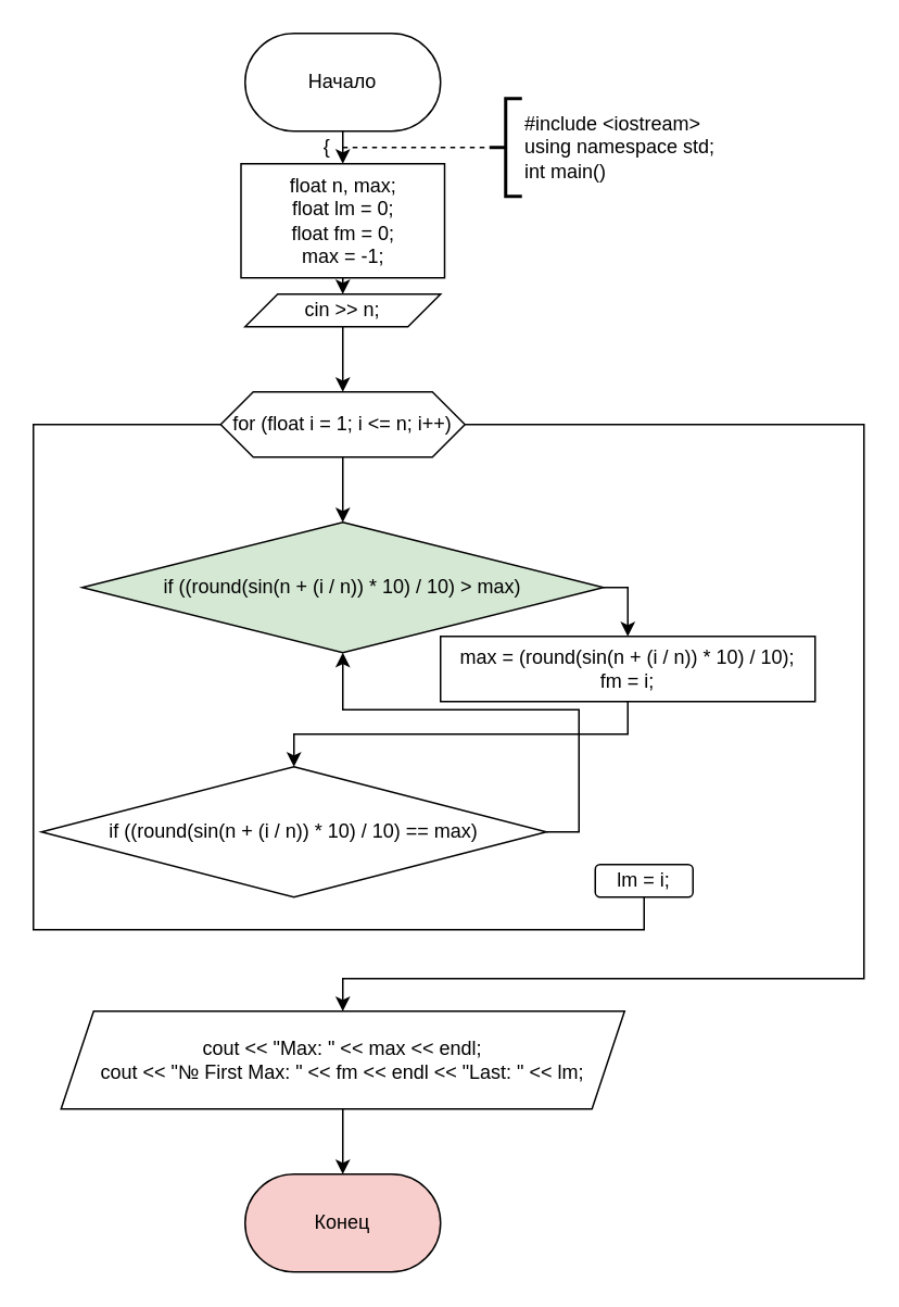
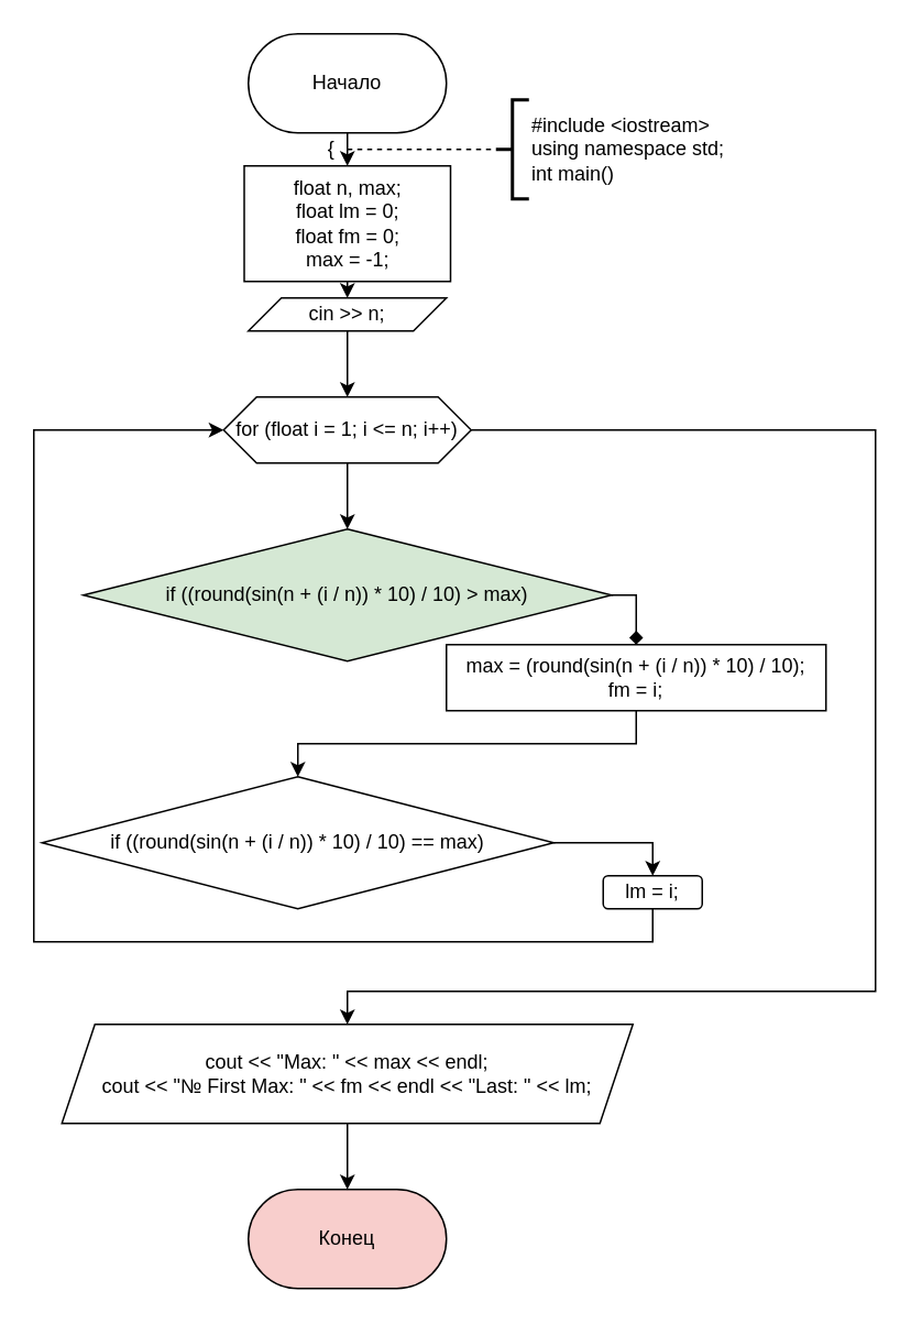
  <mxCell id="0" />
  <mxCell id="1" parent="0" />
  <mxCell id="2" style="edgeStyle=orthogonalEdgeStyle;rounded=0;orthogonalLoop=1;jettySize=auto;html=1;exitX=0.5;exitY=1;exitDx=0;exitDy=0;entryX=0.5;entryY=0;entryDx=0;entryDy=0;" edge="1" parent="1" source="3" target="6"><mxGeometry relative="1" as="geometry" /></mxCell>
  <mxCell id="3" value="Начало" style="rounded=1;whiteSpace=wrap;html=1;arcSize=50;" vertex="1" parent="1"><mxGeometry x="150" y="20" width="120" height="60" as="geometry" /></mxCell>
  <mxCell id="4" value="Конец" style="rounded=1;whiteSpace=wrap;html=1;arcSize=50;fillColor=#f8cecc;" vertex="1" parent="1"><mxGeometry x="150" y="720" width="120" height="60" as="geometry" /></mxCell>
  <mxCell id="5" style="edgeStyle=orthogonalEdgeStyle;rounded=0;orthogonalLoop=1;jettySize=auto;html=1;exitX=0.5;exitY=1;exitDx=0;exitDy=0;entryX=0.5;entryY=0;entryDx=0;entryDy=0;" edge="1" parent="1" source="6" target="20"><mxGeometry relative="1" as="geometry" /></mxCell>
  <mxCell id="6" value="&lt;div&gt;float n, max;&lt;/div&gt;&lt;div&gt;&lt;span&gt;&#09;&lt;/span&gt;float lm = 0;&lt;/div&gt;&lt;div&gt;&lt;span&gt;&#09;&lt;/span&gt;float fm = 0;&lt;/div&gt;&lt;div&gt;max = -1;&lt;br&gt;&lt;/div&gt;" style="rounded=0;whiteSpace=wrap;html=1;" vertex="1" parent="1"><mxGeometry x="147.5" y="100" width="125" height="70" as="geometry" /></mxCell>
  <mxCell id="7" value="" style="endArrow=none;dashed=1;html=1;rounded=0;" edge="1" parent="1"><mxGeometry width="50" height="50" relative="1" as="geometry"><mxPoint x="210" y="90" as="sourcePoint" /><mxPoint x="300" y="90" as="targetPoint" /></mxGeometry></mxCell>
  <mxCell id="8" value="&lt;div&gt;#include &amp;lt;iostream&amp;gt;&lt;/div&gt;&lt;div&gt;using namespace std;&lt;/div&gt;&lt;div&gt;int main()&lt;/div&gt;" style="strokeWidth=2;html=1;shape=mxgraph.flowchart.annotation_2;align=left;labelPosition=right;pointerEvents=1;" vertex="1" parent="1"><mxGeometry x="300" y="60" width="20" height="60" as="geometry" /></mxCell>
  <mxCell id="9" value="{" style="text;html=1;align=center;verticalAlign=middle;resizable=0;points=[];autosize=1;strokeColor=none;fillColor=none;" vertex="1" parent="1"><mxGeometry x="190" y="80" width="20" height="20" as="geometry" /></mxCell>
  <mxCell id="10" style="edgeStyle=orthogonalEdgeStyle;rounded=0;orthogonalLoop=1;jettySize=auto;html=1;exitX=0.5;exitY=1;exitDx=0;exitDy=0;entryX=0.5;entryY=0;entryDx=0;entryDy=0;" edge="1" parent="1" source="12" target="14"><mxGeometry relative="1" as="geometry" /></mxCell>
  <mxCell id="11" style="edgeStyle=orthogonalEdgeStyle;rounded=0;orthogonalLoop=1;jettySize=auto;html=1;exitX=1;exitY=0.5;exitDx=0;exitDy=0;entryX=0.5;entryY=0;entryDx=0;entryDy=0;" edge="1" parent="1" source="12" target="18"><mxGeometry relative="1" as="geometry"><Array as="points"><mxPoint x="530" y="260" /><mxPoint x="530" y="600" /><mxPoint x="210" y="600" /></Array></mxGeometry></mxCell>
  <mxCell id="12" value="for (float i = 1; i &amp;lt;= n; i++)" style="shape=hexagon;perimeter=hexagonPerimeter2;whiteSpace=wrap;html=1;fixedSize=1;" vertex="1" parent="1"><mxGeometry x="135" y="240" width="150" height="40" as="geometry" /></mxCell>
- <mxCell id="13" style="edgeStyle=orthogonalEdgeStyle;rounded=0;orthogonalLoop=1;jettySize=auto;html=1;exitX=1;exitY=0.5;exitDx=0;exitDy=0;entryX=0.5;entryY=0;entryDx=0;entryDy=0;" edge="1" parent="1" source="14" target="24"><mxGeometry relative="1" as="geometry"><Array as="points"><mxPoint x="385" y="360" /></Array></mxGeometry></mxCell>
+ <mxCell id="13" style="edgeStyle=orthogonalEdgeStyle;rounded=0;orthogonalLoop=1;jettySize=auto;html=1;exitX=1;exitY=0.5;exitDx=0;exitDy=0;entryX=0.5;entryY=0;entryDx=0;entryDy=0;endArrow=diamond;" edge="1" parent="1" source="14" target="24"><mxGeometry relative="1" as="geometry"><Array as="points"><mxPoint x="385" y="360" /></Array></mxGeometry></mxCell>
  <mxCell id="14" value="if ((round(sin(n + (i / n)) * 10) / 10) &amp;gt; max)" style="rhombus;whiteSpace=wrap;html=1;fillColor=#d5e8d4;" vertex="1" parent="1"><mxGeometry x="50" y="320" width="320" height="80" as="geometry" /></mxCell>
- <mxCell id="15" style="edgeStyle=orthogonalEdgeStyle;rounded=0;orthogonalLoop=1;jettySize=auto;html=1;exitX=1;exitY=0.5;exitDx=0;exitDy=0;" edge="1" parent="1" source="16" target="14"><mxGeometry relative="1" as="geometry" /></mxCell>
+ <mxCell id="15" style="edgeStyle=orthogonalEdgeStyle;rounded=0;orthogonalLoop=1;jettySize=auto;html=1;exitX=1;exitY=0.5;exitDx=0;exitDy=0;entryX=0.5;entryY=0;entryDx=0;entryDy=0;" edge="1" parent="1" source="16" target="22"><mxGeometry relative="1" as="geometry" /></mxCell>
  <mxCell id="16" value="if ((round(sin(n + (i / n)) * 10) / 10) == max)" style="rhombus;whiteSpace=wrap;html=1;" vertex="1" parent="1"><mxGeometry x="25" y="470" width="310" height="80" as="geometry" /></mxCell>
  <mxCell id="17" style="edgeStyle=orthogonalEdgeStyle;rounded=0;orthogonalLoop=1;jettySize=auto;html=1;exitX=0.5;exitY=1;exitDx=0;exitDy=0;entryX=0.5;entryY=0;entryDx=0;entryDy=0;" edge="1" parent="1" source="18" target="4"><mxGeometry relative="1" as="geometry" /></mxCell>
  <mxCell id="18" value="&lt;div&gt;cout &amp;lt;&amp;lt; &quot;Max: &quot; &amp;lt;&amp;lt; max &amp;lt;&amp;lt; endl;&lt;/div&gt;&lt;div&gt;&lt;span&gt;&#09;&lt;/span&gt;cout &amp;lt;&amp;lt; &quot;№ First Max: &quot; &amp;lt;&amp;lt; fm &amp;lt;&amp;lt; endl &amp;lt;&amp;lt; &quot;Last: &quot; &amp;lt;&amp;lt; lm;&lt;/div&gt;" style="shape=parallelogram;perimeter=parallelogramPerimeter;whiteSpace=wrap;html=1;fixedSize=1;" vertex="1" parent="1"><mxGeometry x="37" y="620" width="346" height="60" as="geometry" /></mxCell>
  <mxCell id="19" style="edgeStyle=orthogonalEdgeStyle;rounded=0;orthogonalLoop=1;jettySize=auto;html=1;exitX=0.5;exitY=1;exitDx=0;exitDy=0;entryX=0.5;entryY=0;entryDx=0;entryDy=0;" edge="1" parent="1" source="20" target="12"><mxGeometry relative="1" as="geometry" /></mxCell>
  <mxCell id="20" value="cin &amp;gt;&amp;gt; n;" style="shape=parallelogram;perimeter=parallelogramPerimeter;whiteSpace=wrap;html=1;fixedSize=1;" vertex="1" parent="1"><mxGeometry x="150" y="180" width="120" height="20" as="geometry" /></mxCell>
- <mxCell id="21" style="edgeStyle=orthogonalEdgeStyle;rounded=0;orthogonalLoop=1;jettySize=auto;html=1;exitX=0.5;exitY=1;exitDx=0;exitDy=0;entryX=0;entryY=0.5;entryDx=0;entryDy=0;endArrow=none;" edge="1" parent="1" source="22" target="12"><mxGeometry relative="1" as="geometry"><Array as="points"><mxPoint x="395" y="570" /><mxPoint x="20" y="570" /><mxPoint x="20" y="260" /></Array></mxGeometry></mxCell>
+ <mxCell id="21" style="edgeStyle=orthogonalEdgeStyle;rounded=0;orthogonalLoop=1;jettySize=auto;html=1;exitX=0.5;exitY=1;exitDx=0;exitDy=0;entryX=0;entryY=0.5;entryDx=0;entryDy=0;" edge="1" parent="1" source="22" target="12"><mxGeometry relative="1" as="geometry"><Array as="points"><mxPoint x="395" y="570" /><mxPoint x="20" y="570" /><mxPoint x="20" y="260" /></Array></mxGeometry></mxCell>
  <mxCell id="22" value="lm = i;" style="whiteSpace=wrap;html=1;rounded=1;" vertex="1" parent="1"><mxGeometry x="365" y="530" width="60" height="20" as="geometry" /></mxCell>
  <mxCell id="23" style="edgeStyle=orthogonalEdgeStyle;rounded=0;orthogonalLoop=1;jettySize=auto;html=1;exitX=0.5;exitY=1;exitDx=0;exitDy=0;entryX=0.5;entryY=0;entryDx=0;entryDy=0;" edge="1" parent="1" source="24" target="16"><mxGeometry relative="1" as="geometry" /></mxCell>
  <mxCell id="24" value="&lt;div&gt;max = (round(sin(n + (i / n)) * 10) / 10);&lt;/div&gt;&lt;div&gt;&lt;span&gt;&#09;&#09;&#09;&lt;/span&gt;fm = i;&lt;/div&gt;" style="rounded=0;whiteSpace=wrap;html=1;" vertex="1" parent="1"><mxGeometry x="270" y="390" width="230" height="40" as="geometry" /></mxCell>
